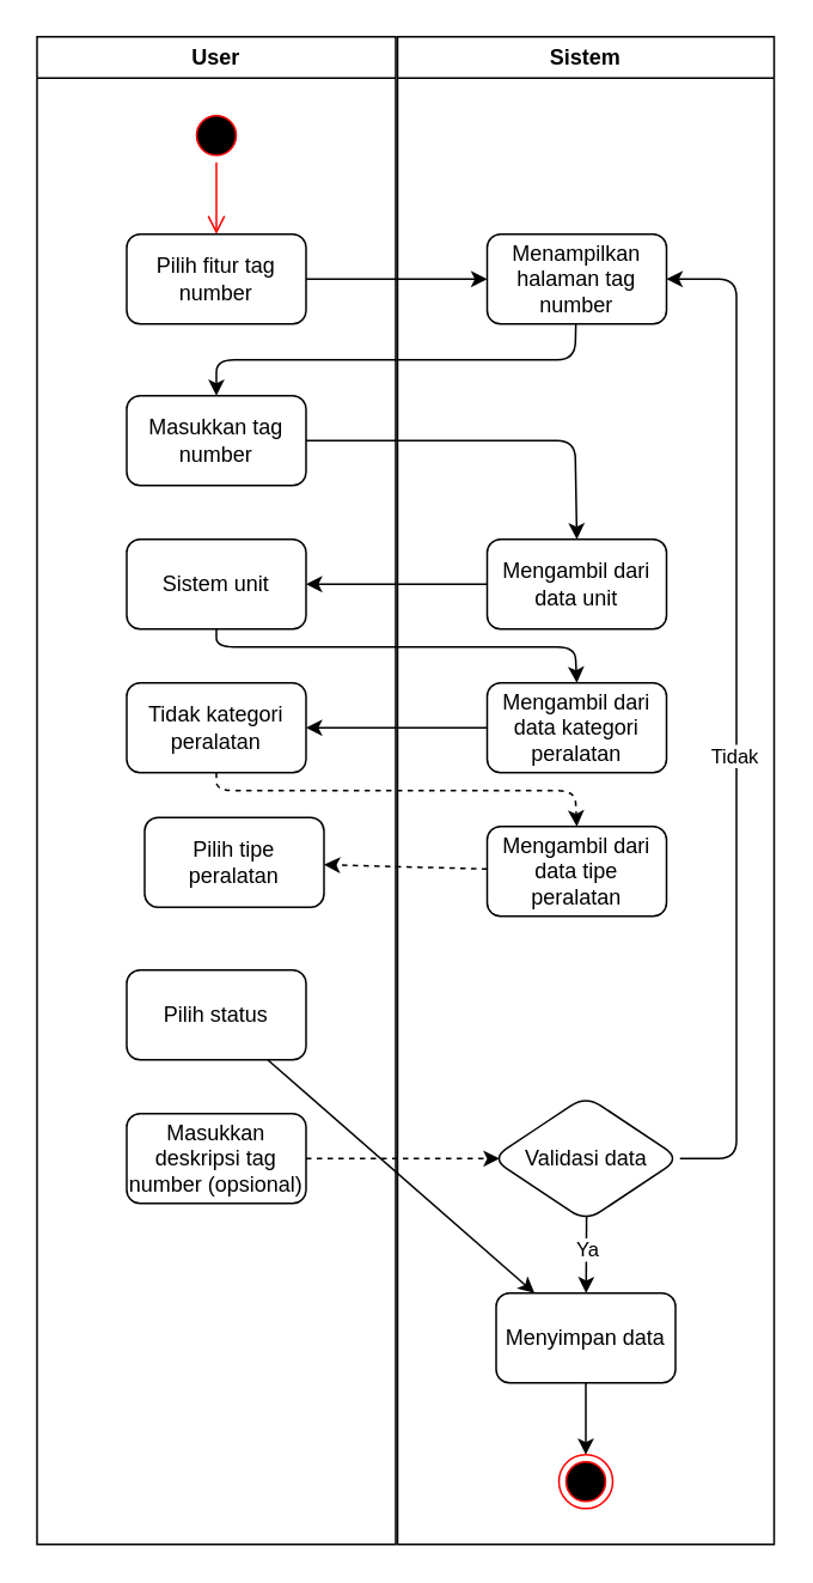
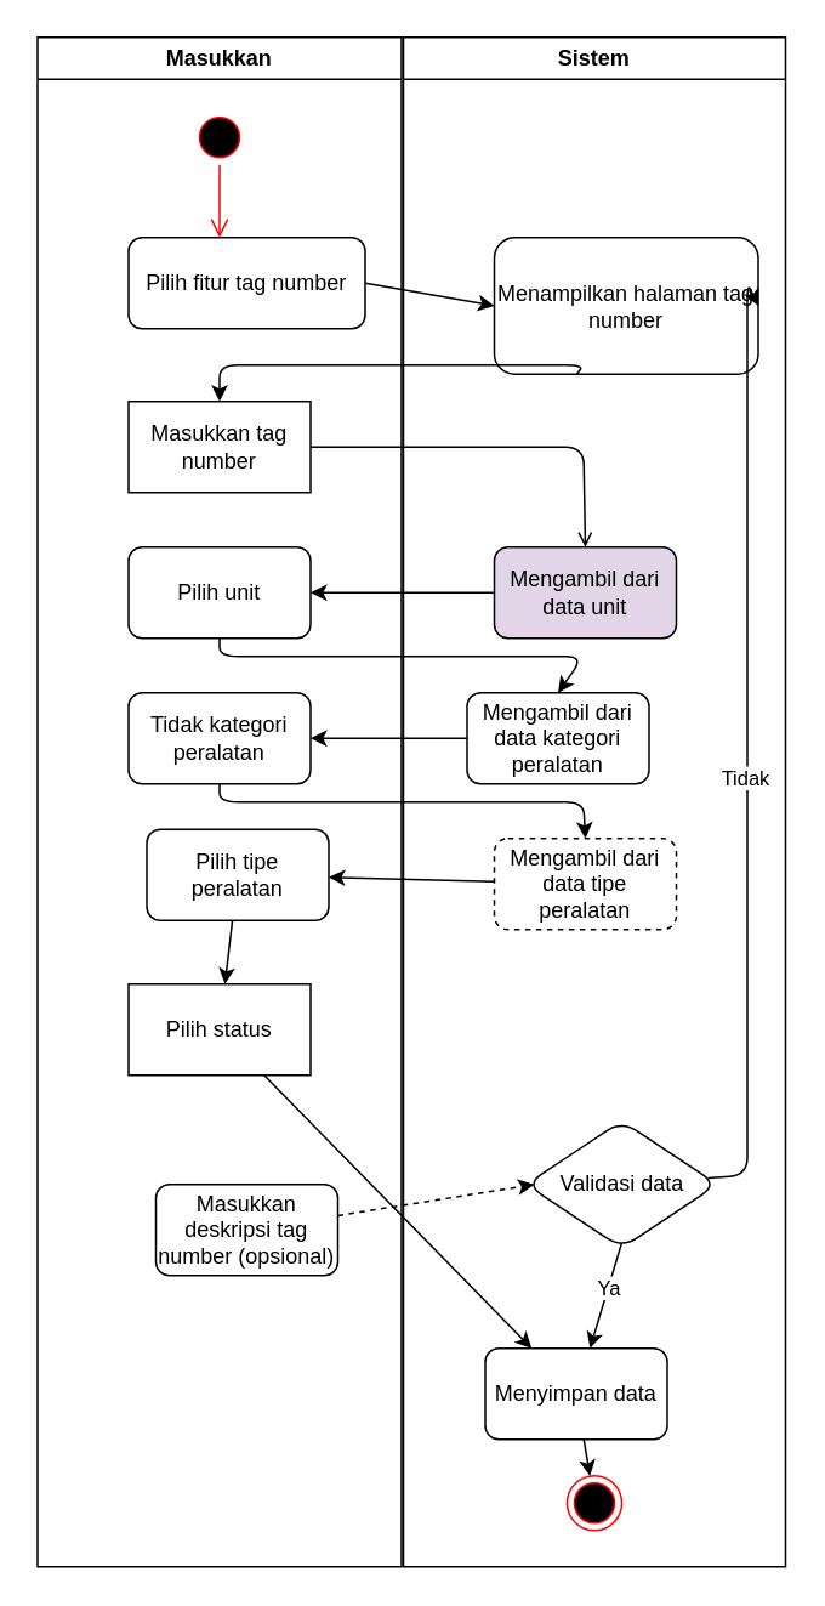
  <mxCell id="0" />
  <mxCell id="1" parent="0" />
- <mxCell id="2" value="User" style="swimlane;whiteSpace=wrap;html=1;" parent="1" vertex="1"><mxGeometry x="20" y="20" width="200" height="840" as="geometry" /></mxCell>
+ <mxCell id="2" value="Masukkan" style="swimlane;whiteSpace=wrap;html=1;" parent="1" vertex="1"><mxGeometry x="20" y="20" width="200" height="840" as="geometry" /></mxCell>
  <mxCell id="3" value="" style="ellipse;html=1;shape=startState;fillColor=#000000;strokeColor=#ff0000;" parent="2" vertex="1"><mxGeometry x="85" y="40" width="30" height="30" as="geometry" /></mxCell>
  <mxCell id="4" value="" style="edgeStyle=orthogonalEdgeStyle;html=1;verticalAlign=bottom;endArrow=open;endSize=8;strokeColor=#ff0000;" parent="2" source="3" edge="1"><mxGeometry relative="1" as="geometry"><mxPoint x="100" y="110" as="targetPoint" /></mxGeometry></mxCell>
- <mxCell id="5" value="Pilih fitur tag number" style="rounded=1;whiteSpace=wrap;html=1;" parent="2" vertex="1"><mxGeometry x="50" y="110" width="100" height="50" as="geometry" /></mxCell>
- <mxCell id="6" value="Masukkan tag number" style="rounded=1;whiteSpace=wrap;html=1;" parent="2" vertex="1"><mxGeometry x="50" y="200" width="100" height="50" as="geometry" /></mxCell>
- <mxCell id="7" value="Sistem unit" style="rounded=1;whiteSpace=wrap;html=1;" parent="2" vertex="1"><mxGeometry x="50" y="280" width="100" height="50" as="geometry" /></mxCell>
+ <mxCell id="5" value="Pilih fitur tag number" style="rounded=1;whiteSpace=wrap;html=1;" parent="2" vertex="1"><mxGeometry x="50" y="110" width="130" height="50" as="geometry" /></mxCell>
+ <mxCell id="6" value="Masukkan tag number" style="whiteSpace=wrap;html=1;rounded=0;" parent="2" vertex="1"><mxGeometry x="50" y="200" width="100" height="50" as="geometry" /></mxCell>
+ <mxCell id="7" value="Pilih unit" style="rounded=1;whiteSpace=wrap;html=1;" parent="2" vertex="1"><mxGeometry x="50" y="280" width="100" height="50" as="geometry" /></mxCell>
  <mxCell id="8" value="Tidak kategori peralatan" style="rounded=1;whiteSpace=wrap;html=1;" parent="2" vertex="1"><mxGeometry x="50" y="360" width="100" height="50" as="geometry" /></mxCell>
+ <mxCell id="9" value="" style="edgeStyle=none;html=1;" parent="2" source="10" target="12" edge="1"><mxGeometry relative="1" as="geometry" /></mxCell>
  <mxCell id="10" value="Pilih tipe peralatan" style="rounded=1;whiteSpace=wrap;html=1;" parent="2" vertex="1"><mxGeometry x="60" y="435" width="100" height="50" as="geometry" /></mxCell>
  <mxCell id="11" value="" style="edgeStyle=none;html=1;" parent="2" source="12" target="25" edge="1"><mxGeometry relative="1" as="geometry" /></mxCell>
- <mxCell id="12" value="Pilih status" style="rounded=1;whiteSpace=wrap;html=1;" parent="2" vertex="1"><mxGeometry x="50" y="520" width="100" height="50" as="geometry" /></mxCell>
- <mxCell id="13" value="Masukkan deskripsi tag number (opsional)" style="rounded=1;whiteSpace=wrap;html=1;" parent="2" vertex="1"><mxGeometry x="50" y="600" width="100" height="50" as="geometry" /></mxCell>
+ <mxCell id="12" value="Pilih status" style="whiteSpace=wrap;html=1;rounded=0;" parent="2" vertex="1"><mxGeometry x="50" y="520" width="100" height="50" as="geometry" /></mxCell>
+ <mxCell id="13" value="Masukkan deskripsi tag number (opsional)" style="rounded=1;whiteSpace=wrap;html=1;" parent="2" vertex="1"><mxGeometry x="65" y="630" width="100" height="50" as="geometry" /></mxCell>
  <mxCell id="14" value="Sistem" style="swimlane;whiteSpace=wrap;html=1;" parent="1" vertex="1"><mxGeometry x="221" y="20" width="210" height="840" as="geometry" /></mxCell>
- <mxCell id="15" value="Menampilkan halaman tag number" style="rounded=1;whiteSpace=wrap;html=1;" parent="14" vertex="1"><mxGeometry x="50" y="110" width="100" height="50" as="geometry" /></mxCell>
- <mxCell id="16" value="Mengambil dari data unit" style="rounded=1;whiteSpace=wrap;html=1;" parent="14" vertex="1"><mxGeometry x="50" y="280" width="100" height="50" as="geometry" /></mxCell>
- <mxCell id="17" value="Mengambil dari data kategori peralatan" style="rounded=1;whiteSpace=wrap;html=1;" parent="14" vertex="1"><mxGeometry x="50" y="360" width="100" height="50" as="geometry" /></mxCell>
- <mxCell id="18" value="Mengambil dari data tipe peralatan" style="rounded=1;whiteSpace=wrap;html=1;" parent="14" vertex="1"><mxGeometry x="50" y="440" width="100" height="50" as="geometry" /></mxCell>
+ <mxCell id="15" value="Menampilkan halaman tag number" style="rounded=1;whiteSpace=wrap;html=1;" parent="14" vertex="1"><mxGeometry x="50" y="110" width="145" height="75" as="geometry" /></mxCell>
+ <mxCell id="16" value="Mengambil dari data unit" style="rounded=1;whiteSpace=wrap;html=1;fillColor=#e1d5e7;" parent="14" vertex="1"><mxGeometry x="50" y="280" width="100" height="50" as="geometry" /></mxCell>
+ <mxCell id="17" value="Mengambil dari data kategori peralatan" style="rounded=1;whiteSpace=wrap;html=1;" parent="14" vertex="1"><mxGeometry x="35" y="360" width="100" height="50" as="geometry" /></mxCell>
+ <mxCell id="18" value="Mengambil dari data tipe peralatan" style="rounded=1;whiteSpace=wrap;html=1;dashed=1;" parent="14" vertex="1"><mxGeometry x="50" y="440" width="100" height="50" as="geometry" /></mxCell>
  <mxCell id="19" value="" style="edgeStyle=none;html=1;exitX=0.504;exitY=0.938;exitDx=0;exitDy=0;exitPerimeter=0;" parent="14" source="23" target="25" edge="1"><mxGeometry relative="1" as="geometry" /></mxCell>
  <mxCell id="20" value="Ya" style="edgeLabel;html=1;align=center;verticalAlign=middle;resizable=0;points=[];" parent="19" vertex="1" connectable="0"><mxGeometry x="-0.12" relative="1" as="geometry"><mxPoint as="offset" /></mxGeometry></mxCell>
  <mxCell id="21" style="edgeStyle=none;html=1;entryX=1;entryY=0.5;entryDx=0;entryDy=0;" parent="14" source="23" target="15" edge="1"><mxGeometry relative="1" as="geometry"><Array as="points"><mxPoint x="189" y="625" /><mxPoint x="189" y="135" /></Array></mxGeometry></mxCell>
  <mxCell id="22" value="Tidak" style="edgeLabel;html=1;align=center;verticalAlign=middle;resizable=0;points=[];" parent="21" vertex="1" connectable="0"><mxGeometry x="-0.085" y="2" relative="1" as="geometry"><mxPoint as="offset" /></mxGeometry></mxCell>
- <mxCell id="23" value="Validasi data" style="rhombus;whiteSpace=wrap;html=1;rounded=1;" parent="14" vertex="1"><mxGeometry x="52.5" y="590" width="105" height="70" as="geometry" /></mxCell>
+ <mxCell id="23" value="Validasi data" style="rhombus;whiteSpace=wrap;html=1;rounded=1;" parent="14" vertex="1"><mxGeometry x="67.5" y="595" width="105" height="70" as="geometry" /></mxCell>
  <mxCell id="24" value="" style="edgeStyle=none;html=1;" parent="14" source="25" target="26" edge="1"><mxGeometry relative="1" as="geometry" /></mxCell>
- <mxCell id="25" value="Menyimpan data" style="rounded=1;whiteSpace=wrap;html=1;" parent="14" vertex="1"><mxGeometry x="55" y="700" width="100" height="50" as="geometry" /></mxCell>
+ <mxCell id="25" value="Menyimpan data" style="rounded=1;whiteSpace=wrap;html=1;" parent="14" vertex="1"><mxGeometry x="45" y="720" width="100" height="50" as="geometry" /></mxCell>
  <mxCell id="26" value="" style="ellipse;html=1;shape=endState;fillColor=#000000;strokeColor=#ff0000;" parent="14" vertex="1"><mxGeometry x="90" y="790" width="30" height="30" as="geometry" /></mxCell>
  <mxCell id="27" value="" style="endArrow=classic;html=1;exitX=1;exitY=0.5;exitDx=0;exitDy=0;entryX=0;entryY=0.5;entryDx=0;entryDy=0;" parent="1" source="5" target="15" edge="1"><mxGeometry width="50" height="50" relative="1" as="geometry"><mxPoint x="350" y="180" as="sourcePoint" /><mxPoint x="250" y="155" as="targetPoint" /></mxGeometry></mxCell>
- <mxCell id="28" value="" style="edgeStyle=none;html=1;entryX=0.5;entryY=0;entryDx=0;entryDy=0;exitX=1;exitY=0.5;exitDx=0;exitDy=0;" parent="1" source="6" target="16" edge="1"><mxGeometry relative="1" as="geometry"><Array as="points"><mxPoint x="320" y="245" /></Array></mxGeometry></mxCell>
+ <mxCell id="28" value="" style="edgeStyle=none;html=1;entryX=0.5;entryY=0;entryDx=0;entryDy=0;exitX=1;exitY=0.5;exitDx=0;exitDy=0;endArrow=open;" parent="1" source="6" target="16" edge="1"><mxGeometry relative="1" as="geometry"><Array as="points"><mxPoint x="320" y="245" /></Array></mxGeometry></mxCell>
  <mxCell id="29" value="" style="edgeStyle=none;html=1;" parent="1" source="16" target="7" edge="1"><mxGeometry relative="1" as="geometry" /></mxCell>
  <mxCell id="30" value="" style="edgeStyle=none;html=1;" parent="1" source="17" target="8" edge="1"><mxGeometry relative="1" as="geometry" /></mxCell>
- <mxCell id="31" value="" style="edgeStyle=none;html=1;dashed=1;" parent="1" source="18" target="10" edge="1"><mxGeometry relative="1" as="geometry" /></mxCell>
+ <mxCell id="31" value="" style="edgeStyle=none;html=1;" parent="1" source="18" target="10" edge="1"><mxGeometry relative="1" as="geometry" /></mxCell>
  <mxCell id="32" style="edgeStyle=none;html=1;exitX=0.5;exitY=1;exitDx=0;exitDy=0;entryX=0.5;entryY=0;entryDx=0;entryDy=0;" parent="1" source="7" target="17" edge="1"><mxGeometry relative="1" as="geometry"><Array as="points"><mxPoint x="120" y="360" /><mxPoint x="320" y="360" /></Array></mxGeometry></mxCell>
- <mxCell id="33" style="edgeStyle=none;html=1;exitX=0.5;exitY=1;exitDx=0;exitDy=0;entryX=0.5;entryY=0;entryDx=0;entryDy=0;dashed=1;" parent="1" source="8" target="18" edge="1"><mxGeometry relative="1" as="geometry"><Array as="points"><mxPoint x="120" y="440" /><mxPoint x="320" y="440" /></Array></mxGeometry></mxCell>
+ <mxCell id="33" style="edgeStyle=none;html=1;exitX=0.5;exitY=1;exitDx=0;exitDy=0;entryX=0.5;entryY=0;entryDx=0;entryDy=0;" parent="1" source="8" target="18" edge="1"><mxGeometry relative="1" as="geometry"><Array as="points"><mxPoint x="120" y="440" /><mxPoint x="320" y="440" /></Array></mxGeometry></mxCell>
  <mxCell id="34" style="edgeStyle=none;html=1;entryX=0.5;entryY=0;entryDx=0;entryDy=0;" parent="1" source="15" target="6" edge="1"><mxGeometry relative="1" as="geometry"><Array as="points"><mxPoint x="320" y="200" /><mxPoint x="120" y="200" /></Array></mxGeometry></mxCell>
  <mxCell id="35" value="" style="edgeStyle=none;html=1;entryX=0.042;entryY=0.501;entryDx=0;entryDy=0;entryPerimeter=0;dashed=1;" parent="1" source="13" target="23" edge="1"><mxGeometry relative="1" as="geometry" /></mxCell>
